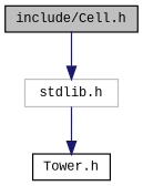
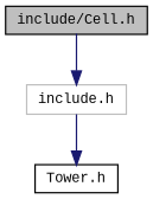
  digraph {
    fontname="Liberation Mono"
    node [color=black fontname="Liberation Mono" fontsize=10 shape=record]
    edge [color=midnightblue fontname="Liberation Mono" fontsize=10 labelfontname=Helvetica labelfontsize=10 style=solid]
    n1 [fillcolor=grey75 fontcolor=black height=0.2 label="include/Cell.h" style=filled width=0.4]
-   n2 [color=grey75 height=0.2 label="stdlib.h" width=0.4]
+   n2 [color=grey75 height=0.2 label="include.h" width=0.4]
    n3 [height=0.2 label="Tower.h" width=0.4]
    n1 -> n2
    n2 -> n3
  }
